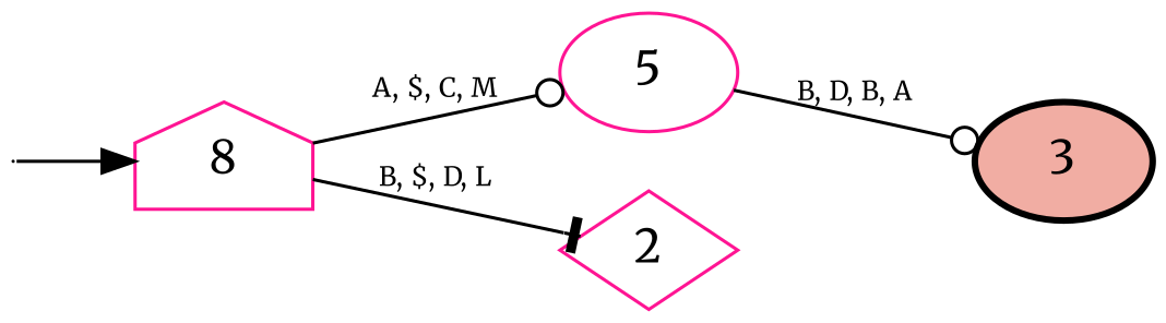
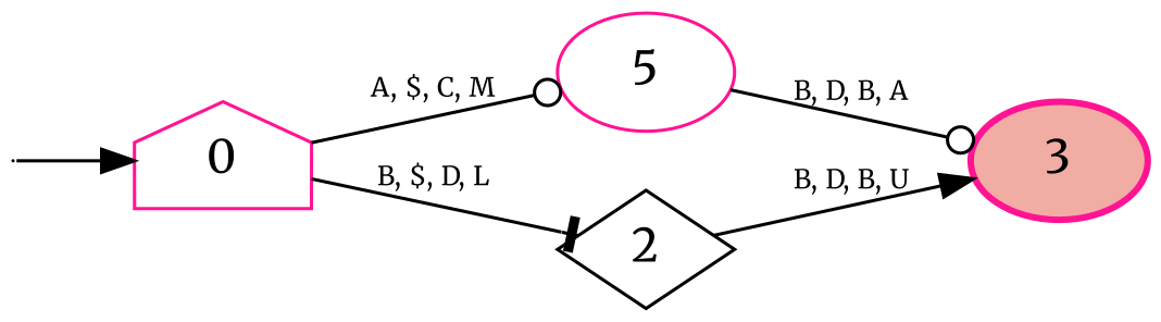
  digraph {
    fontname=Merriweather
    rankdir=LR
    node [color=black fontname=Merriweather shape=ellipse]
    edge [arrowhead=normal fontname=Merriweather fontsize=8]
    start [shape=point width=0]
-   0 [color=deeppink shape=house label=8]
+   0 [color=deeppink shape=house]
    n3 [color=deeppink label=5]
-   2 [color=deeppink shape=diamond]
-   3 [fillcolor="#F1ADA3" penwidth=2 style=filled]
+   2 [shape=diamond]
+   3 [color=deeppink fillcolor="#F1ADA3" penwidth=2 style=filled]
    start -> 0 [fontsize=""]
    0 -> n3 [arrowhead=odot label="A, $, C, M"]
    0 -> 2 [arrowhead=tee label="B, $, D, L"]
    n3 -> 3 [arrowhead=odot label="B, D, B, A"]
+   2 -> 3 [label="B, D, B, U"]
  }
